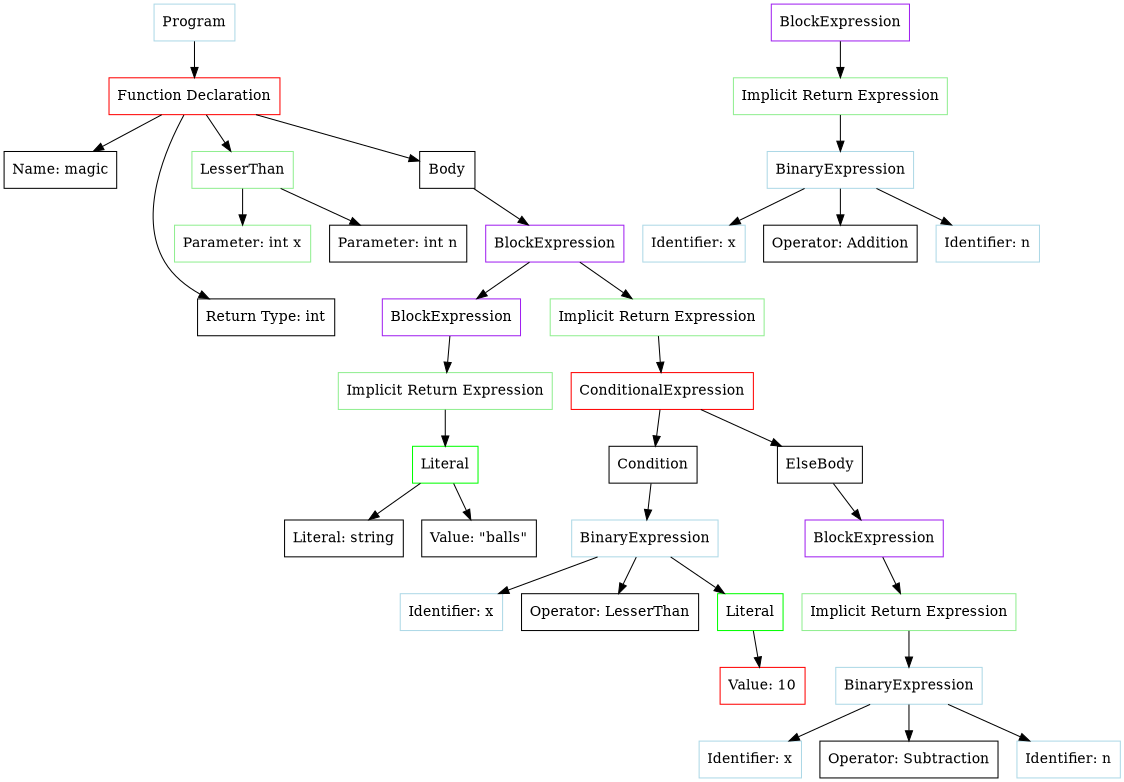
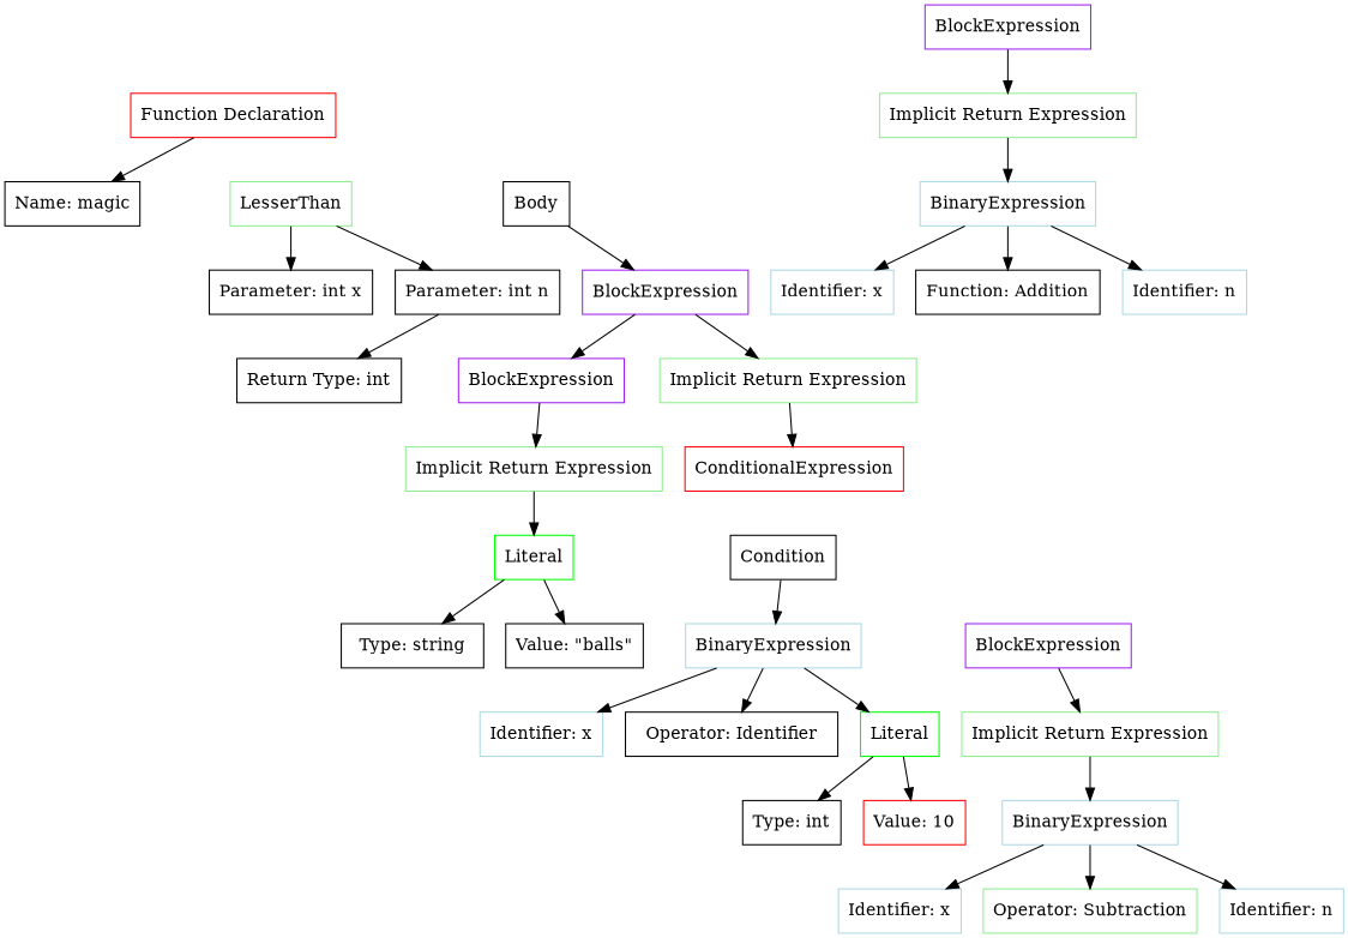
  digraph {
    node [shape=box]
-   n1 [color=lightblue label=Program]
    n2 [color=red label="Function Declaration"]
    n3 [label="Name: magic"]
    n4 [label="Return Type: int"]
    n5 [color=lightgreen label=LesserThan]
    n6 [label=Body]
-   n7 [label="Parameter: int x" color=lightgreen]
+   n7 [label="Parameter: int x"]
    n8 [label="Parameter: int n"]
    n9 [color=purple label=BlockExpression]
    n10 [color=purple label=BlockExpression]
    n11 [color=lightgreen label="Implicit Return Expression"]
    n12 [color=lightgreen label="Implicit Return Expression"]
    n13 [color=red label=ConditionalExpression]
    n14 [color=green label=Literal]
-   n15 [label="Literal: string"]
+   n15 [label="Type: string"]
    n16 [label="Value: \"balls\""]
    n17 [label=Condition]
-   n18 [label=ElseBody]
    n19 [color=lightblue label=BinaryExpression]
    n20 [color=purple label=BlockExpression]
    n21 [color=lightblue label="Identifier: x"]
-   n22 [label="Operator: LesserThan"]
+   n22 [label="Operator: Identifier"]
    n23 [color=green label=Literal]
+   n24 [label="Type: int"]
    n25 [color=red label="Value: 10"]
    n26 [color=purple label=BlockExpression]
    n27 [color=lightgreen label="Implicit Return Expression"]
    n28 [color=lightblue label=BinaryExpression]
    n29 [color=lightblue label="Identifier: x"]
-   n30 [label="Operator: Addition"]
+   n30 [label="Function: Addition"]
    n31 [color=lightblue label="Identifier: n"]
    n32 [color=lightgreen label="Implicit Return Expression"]
    n33 [color=lightblue label=BinaryExpression]
    n34 [color=lightblue label="Identifier: x"]
-   n35 [label="Operator: Subtraction"]
+   n35 [label="Operator: Subtraction" color=lightgreen]
    n36 [color=lightblue label="Identifier: n"]
-   n1 -> n2
    n2 -> n3
-   n2 -> n4
-   n2 -> n5
-   n2 -> n6
+   n8 -> n4
    n5 -> n7
    n5 -> n8
    n6 -> n9
    n9 -> n10
    n9 -> n11
    n10 -> n12
    n11 -> n13
    n12 -> n14
-   n13 -> n17
-   n13 -> n18
    n14 -> n15
    n14 -> n16
    n17 -> n19
-   n18 -> n20
    n19 -> n21
    n19 -> n22
    n19 -> n23
    n20 -> n32
+   n23 -> n24
    n23 -> n25
    n26 -> n27
    n27 -> n28
    n28 -> n29
    n28 -> n30
    n28 -> n31
    n32 -> n33
    n33 -> n34
    n33 -> n35
    n33 -> n36
  }
